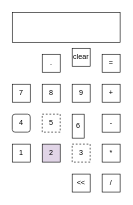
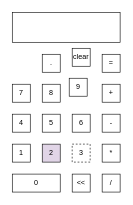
  <mxCell id="0" />
  <mxCell id="1" parent="0" />
  <mxCell id="2" value="7" style="rounded=0;whiteSpace=wrap;html=1;" vertex="1" parent="1"><mxGeometry x="20" y="140" width="30" height="30" as="geometry" /></mxCell>
  <mxCell id="3" value="8" style="rounded=0;whiteSpace=wrap;html=1;" vertex="1" parent="1"><mxGeometry x="70" y="140" width="30" height="30" as="geometry" /></mxCell>
- <mxCell id="4" value="9" style="rounded=0;whiteSpace=wrap;html=1;" vertex="1" parent="1"><mxGeometry x="120" y="140" width="30" height="30" as="geometry" /></mxCell>
- <mxCell id="5" value="4" style="whiteSpace=wrap;html=1;rounded=1;" vertex="1" parent="1"><mxGeometry x="20" y="190" width="30" height="30" as="geometry" /></mxCell>
- <mxCell id="6" value="5" style="rounded=0;whiteSpace=wrap;html=1;dashed=1;" vertex="1" parent="1"><mxGeometry x="70" y="190" width="30" height="30" as="geometry" /></mxCell>
- <mxCell id="7" value="6" style="rounded=0;whiteSpace=wrap;html=1;" vertex="1" parent="1"><mxGeometry x="120" y="190" width="20" height="40" as="geometry" /></mxCell>
+ <mxCell id="4" value="9" style="rounded=0;whiteSpace=wrap;html=1;" vertex="1" parent="1"><mxGeometry x="115" y="130" width="30" height="30" as="geometry" /></mxCell>
+ <mxCell id="5" value="4" style="rounded=0;whiteSpace=wrap;html=1;" vertex="1" parent="1"><mxGeometry x="20" y="190" width="30" height="30" as="geometry" /></mxCell>
+ <mxCell id="6" value="5" style="rounded=0;whiteSpace=wrap;html=1;" vertex="1" parent="1"><mxGeometry x="70" y="190" width="30" height="30" as="geometry" /></mxCell>
+ <mxCell id="7" value="6" style="rounded=0;whiteSpace=wrap;html=1;" vertex="1" parent="1"><mxGeometry x="120" y="190" width="30" height="30" as="geometry" /></mxCell>
  <mxCell id="8" value="1" style="rounded=0;whiteSpace=wrap;html=1;" vertex="1" parent="1"><mxGeometry x="20" y="240" width="30" height="30" as="geometry" /></mxCell>
  <mxCell id="9" value="2" style="rounded=0;whiteSpace=wrap;html=1;fillColor=#e1d5e7;" vertex="1" parent="1"><mxGeometry x="70" y="240" width="30" height="30" as="geometry" /></mxCell>
  <mxCell id="10" value="3" style="rounded=0;whiteSpace=wrap;html=1;dashed=1;" vertex="1" parent="1"><mxGeometry x="120" y="240" width="30" height="30" as="geometry" /></mxCell>
+ <mxCell id="11" value="0" style="rounded=0;whiteSpace=wrap;html=1;" vertex="1" parent="1"><mxGeometry x="20" y="290" width="80" height="30" as="geometry" /></mxCell>
  <mxCell id="12" value="+" style="rounded=0;whiteSpace=wrap;html=1;" vertex="1" parent="1"><mxGeometry x="170" y="140" width="30" height="30" as="geometry" /></mxCell>
  <mxCell id="13" value="-" style="rounded=0;whiteSpace=wrap;html=1;" vertex="1" parent="1"><mxGeometry x="170" y="190" width="30" height="30" as="geometry" /></mxCell>
  <mxCell id="14" value="*" style="rounded=0;whiteSpace=wrap;html=1;" vertex="1" parent="1"><mxGeometry x="170" y="240" width="30" height="30" as="geometry" /></mxCell>
  <mxCell id="15" value="/" style="rounded=0;whiteSpace=wrap;html=1;" vertex="1" parent="1"><mxGeometry x="170" y="290" width="30" height="30" as="geometry" /></mxCell>
  <mxCell id="16" value="clear" style="rounded=0;whiteSpace=wrap;html=1;" vertex="1" parent="1"><mxGeometry x="120" y="80" width="30" height="30" as="geometry" /></mxCell>
  <mxCell id="17" value="=" style="rounded=0;whiteSpace=wrap;html=1;" vertex="1" parent="1"><mxGeometry x="170" y="90" width="30" height="30" as="geometry" /></mxCell>
  <mxCell id="18" value="" style="rounded=0;whiteSpace=wrap;html=1;" vertex="1" parent="1"><mxGeometry x="20" y="20" width="180" height="50" as="geometry" /></mxCell>
  <mxCell id="19" value="." style="rounded=0;whiteSpace=wrap;html=1;" vertex="1" parent="1"><mxGeometry x="70" y="90" width="30" height="30" as="geometry" /></mxCell>
  <mxCell id="20" value="&amp;lt;&amp;lt;" style="rounded=0;whiteSpace=wrap;html=1;" vertex="1" parent="1"><mxGeometry x="120" y="290" width="30" height="30" as="geometry" /></mxCell>
